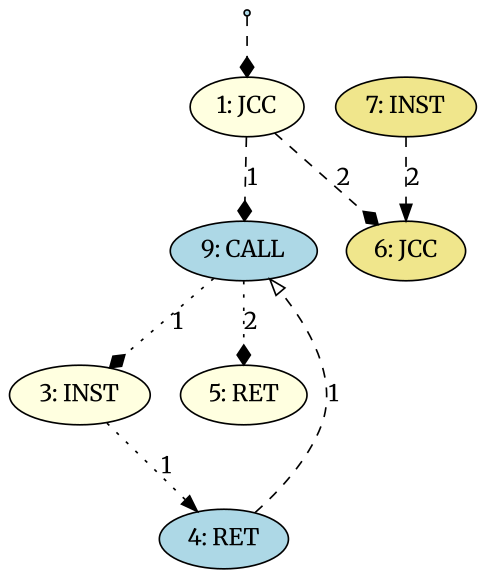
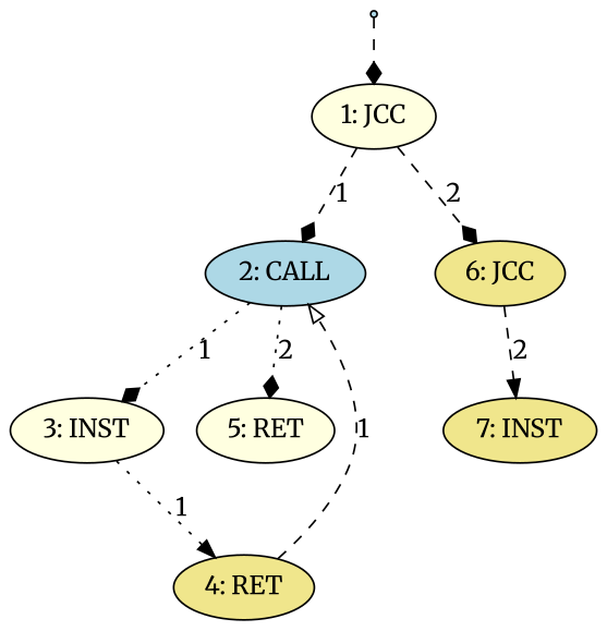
  digraph {
    fontname=Merriweather
    node [fillcolor=lightblue fontname=Merriweather style=filled]
    edge [arrowhead=diamond fontname=Merriweather style=dashed]
    0 [shape=point]
    n2 [fillcolor=lightyellow label="1: JCC"]
-   n3 [label="9: CALL"]
+   n3 [label="2: CALL"]
    n4 [fillcolor=khaki label="6: JCC"]
    n5 [fillcolor=lightyellow label="3: INST"]
    n6 [fillcolor=lightyellow label="5: RET"]
    n7 [fillcolor=khaki label="7: INST"]
-   n8 [label="4: RET"]
+   n8 [fillcolor=khaki label="4: RET"]
    0 -> n2
    n2 -> n3 [label=1]
    n2 -> n4 [label=2]
    n3 -> n5 [label=1 style=dotted]
    n3 -> n6 [label=2 style=dotted]
-   n7 -> n4 [arrowhead=normal label=2]
+   n4 -> n7 [arrowhead=normal label=2]
    n5 -> n8 [arrowhead=normal label=1 style=dotted]
    n8 -> n3 [arrowhead=onormal label=1]
  }
